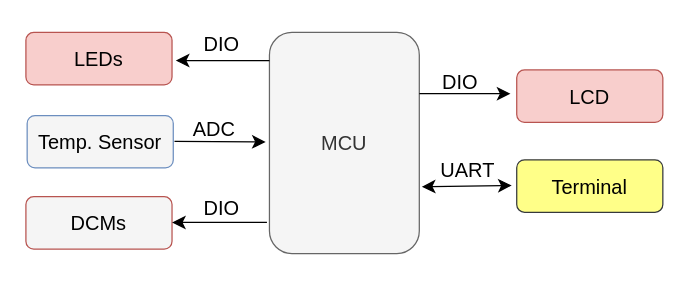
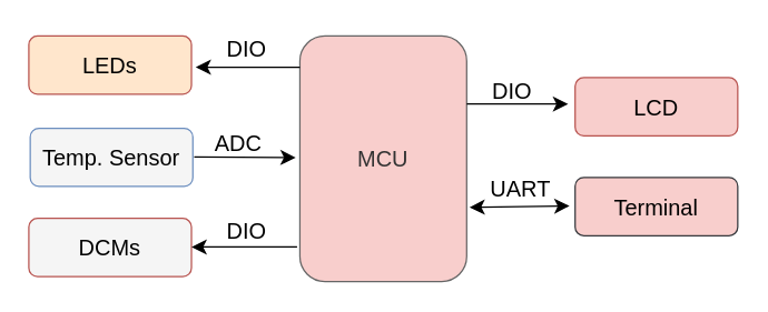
  <mxCell id="0" />
  <mxCell id="1" parent="0" />
- <mxCell id="2" value="MCU" style="rounded=1;whiteSpace=wrap;html=1;fontSize=16;fillColor=#f5f5f5;fontColor=#333333;strokeColor=#666666;" vertex="1" parent="1"><mxGeometry x="215" y="25.5" width="120" height="177" as="geometry" /></mxCell>
+ <mxCell id="2" value="MCU" style="rounded=1;whiteSpace=wrap;html=1;fontSize=16;fillColor=#f8cecc;fontColor=#333333;strokeColor=#666666;" vertex="1" parent="1"><mxGeometry x="215" y="25.5" width="120" height="177" as="geometry" /></mxCell>
  <mxCell id="3" value="Temp. Sensor" style="rounded=1;whiteSpace=wrap;html=1;fontSize=16;fillColor=#f5f5f5;strokeColor=#6c8ebf;" vertex="1" parent="1"><mxGeometry x="21" y="92" width="117" height="42" as="geometry" /></mxCell>
  <mxCell id="4" value="ADC" style="text;html=1;strokeColor=none;fillColor=none;align=center;verticalAlign=middle;whiteSpace=wrap;rounded=0;fontSize=16;" vertex="1" parent="1"><mxGeometry x="141" y="88" width="60" height="30" as="geometry" /></mxCell>
  <mxCell id="5" value="DIO" style="text;html=1;strokeColor=none;fillColor=none;align=center;verticalAlign=middle;whiteSpace=wrap;rounded=0;fontSize=16;" vertex="1" parent="1"><mxGeometry x="147" y="151" width="60" height="30" as="geometry" /></mxCell>
  <mxCell id="6" value="DIO" style="text;html=1;strokeColor=none;fillColor=none;align=center;verticalAlign=middle;whiteSpace=wrap;rounded=0;fontSize=16;" vertex="1" parent="1"><mxGeometry x="338" y="50" width="60" height="30" as="geometry" /></mxCell>
  <mxCell id="7" value="UART" style="text;html=1;strokeColor=none;fillColor=none;align=center;verticalAlign=middle;whiteSpace=wrap;rounded=0;fontSize=16;" vertex="1" parent="1"><mxGeometry x="344" y="121" width="60" height="30" as="geometry" /></mxCell>
  <mxCell id="8" value="DCMs" style="rounded=1;whiteSpace=wrap;html=1;fontSize=16;fillColor=#f5f5f5;strokeColor=#b85450;" vertex="1" parent="1"><mxGeometry x="20" y="157" width="117" height="42" as="geometry" /></mxCell>
  <mxCell id="9" value="LCD" style="rounded=1;whiteSpace=wrap;html=1;fontSize=16;fillColor=#f8cecc;strokeColor=#b85450;" vertex="1" parent="1"><mxGeometry x="413" y="55.5" width="117" height="42" as="geometry" /></mxCell>
- <mxCell id="10" value="Terminal" style="rounded=1;whiteSpace=wrap;html=1;fontSize=16;fillColor=#ffff88;strokeColor=#36393d;" vertex="1" parent="1"><mxGeometry x="413" y="127.5" width="117" height="42" as="geometry" /></mxCell>
+ <mxCell id="10" value="Terminal" style="rounded=1;whiteSpace=wrap;html=1;fontSize=16;fillColor=#f8cecc;strokeColor=#36393d;" vertex="1" parent="1"><mxGeometry x="413" y="127.5" width="117" height="42" as="geometry" /></mxCell>
  <mxCell id="11" value="" style="endArrow=classic;html=1;rounded=0;fontSize=18;startSize=8;endSize=8;curved=1;" edge="1" parent="1"><mxGeometry width="50" height="50" relative="1" as="geometry"><mxPoint x="335" y="74.5" as="sourcePoint" /><mxPoint x="408" y="74.5" as="targetPoint" /></mxGeometry></mxCell>
  <mxCell id="12" value="" style="endArrow=classic;html=1;rounded=0;fontSize=18;startSize=8;endSize=8;curved=1;" edge="1" parent="1"><mxGeometry width="50" height="50" relative="1" as="geometry"><mxPoint x="213" y="177.62" as="sourcePoint" /><mxPoint x="137" y="177.62" as="targetPoint" /></mxGeometry></mxCell>
  <mxCell id="13" value="" style="endArrow=classic;html=1;rounded=0;fontSize=18;startSize=8;endSize=8;curved=1;" edge="1" parent="1"><mxGeometry width="50" height="50" relative="1" as="geometry"><mxPoint x="139" y="112.62" as="sourcePoint" /><mxPoint x="212" y="113.12" as="targetPoint" /></mxGeometry></mxCell>
- <mxCell id="14" value="LEDs" style="rounded=1;whiteSpace=wrap;html=1;fontSize=16;fillColor=#f8cecc;strokeColor=#b85450;" vertex="1" parent="1"><mxGeometry x="20" y="25.5" width="117" height="42" as="geometry" /></mxCell>
+ <mxCell id="14" value="LEDs" style="rounded=1;whiteSpace=wrap;html=1;fontSize=16;fillColor=#ffe6cc;strokeColor=#b85450;" vertex="1" parent="1"><mxGeometry x="20" y="25.5" width="117" height="42" as="geometry" /></mxCell>
  <mxCell id="15" value="DIO" style="text;html=1;strokeColor=none;fillColor=none;align=center;verticalAlign=middle;whiteSpace=wrap;rounded=0;fontSize=16;" vertex="1" parent="1"><mxGeometry x="147" y="20" width="60" height="30" as="geometry" /></mxCell>
  <mxCell id="16" value="" style="endArrow=classic;html=1;rounded=0;fontSize=18;startSize=8;endSize=8;curved=1;exitX=0;exitY=0.5;exitDx=0;exitDy=0;" edge="1" parent="1"><mxGeometry width="50" height="50" relative="1" as="geometry"><mxPoint x="215" y="48" as="sourcePoint" /><mxPoint x="140" y="48" as="targetPoint" /></mxGeometry></mxCell>
  <mxCell id="17" value="" style="endArrow=classic;startArrow=classic;html=1;rounded=0;fontSize=12;startSize=8;endSize=8;curved=1;" edge="1" parent="1"><mxGeometry width="50" height="50" relative="1" as="geometry"><mxPoint x="337" y="149" as="sourcePoint" /><mxPoint x="409" y="148" as="targetPoint" /></mxGeometry></mxCell>
  <mxCell id="18" style="edgeStyle=none;curved=1;rounded=0;orthogonalLoop=1;jettySize=auto;html=1;exitX=0.5;exitY=0;exitDx=0;exitDy=0;fontSize=12;startSize=8;endSize=8;" edge="1" parent="1" source="14" target="14"><mxGeometry relative="1" as="geometry" /></mxCell>
